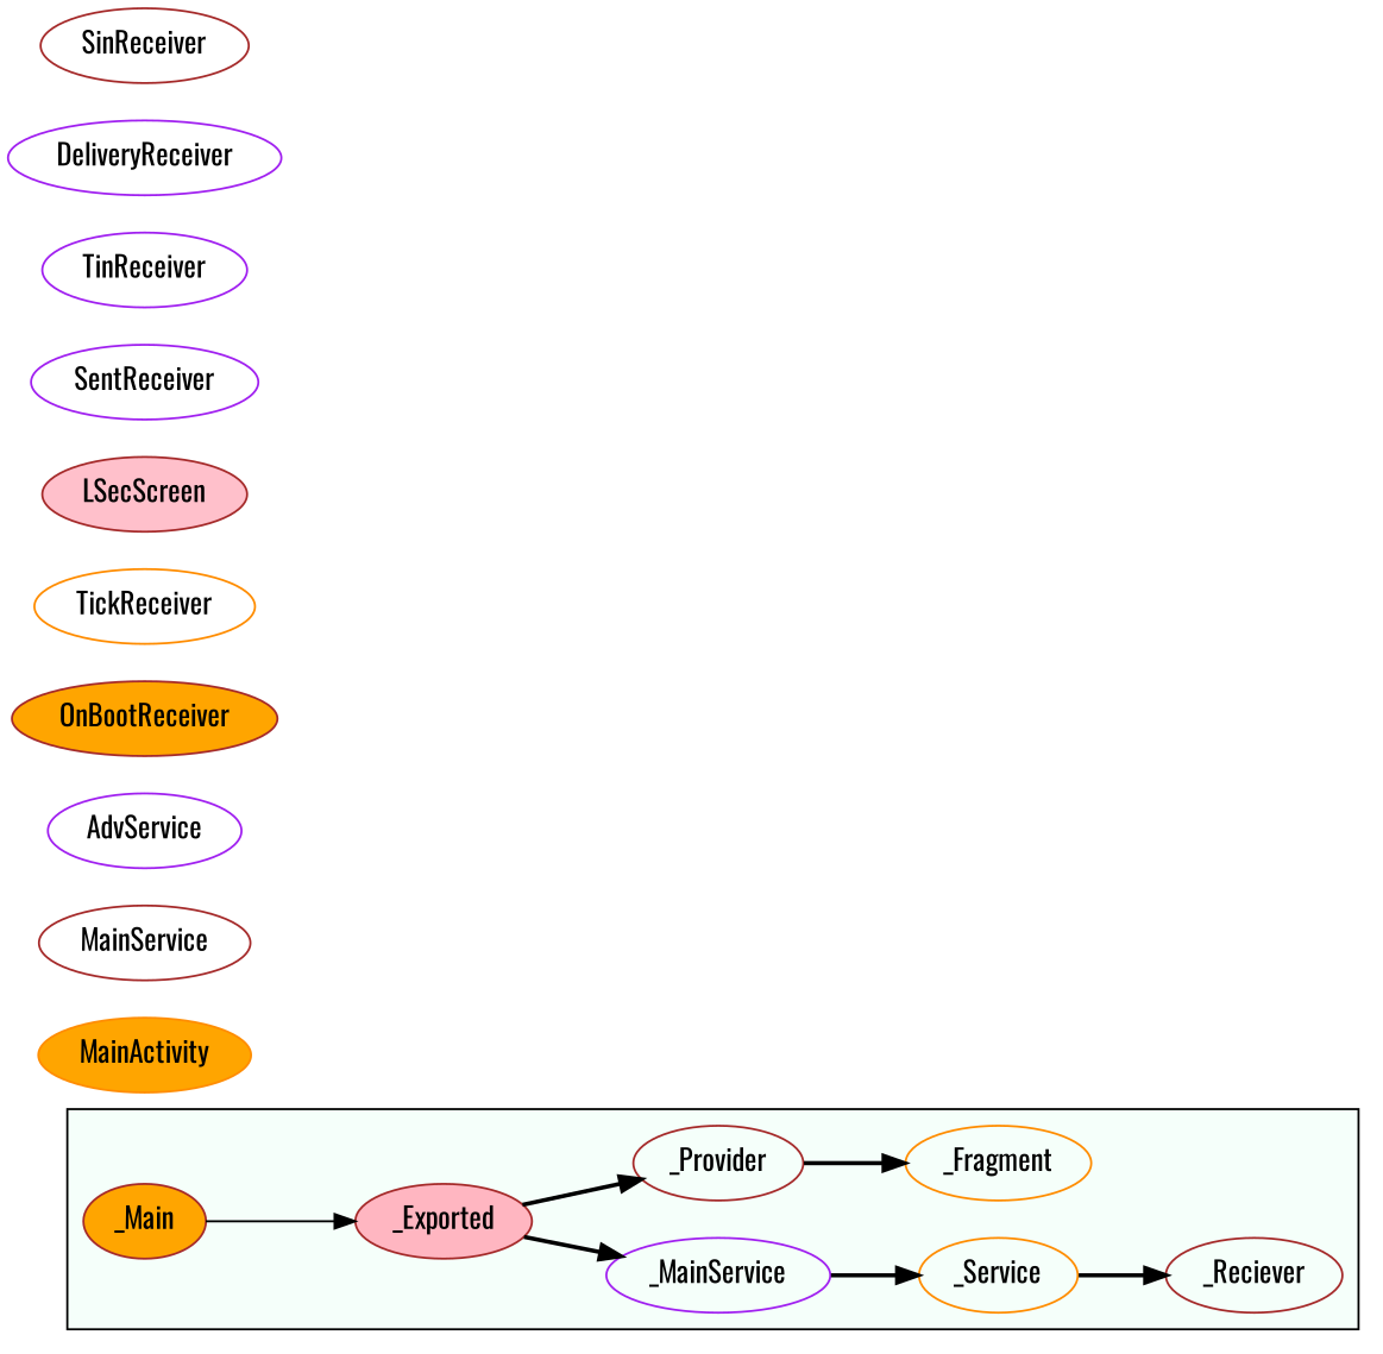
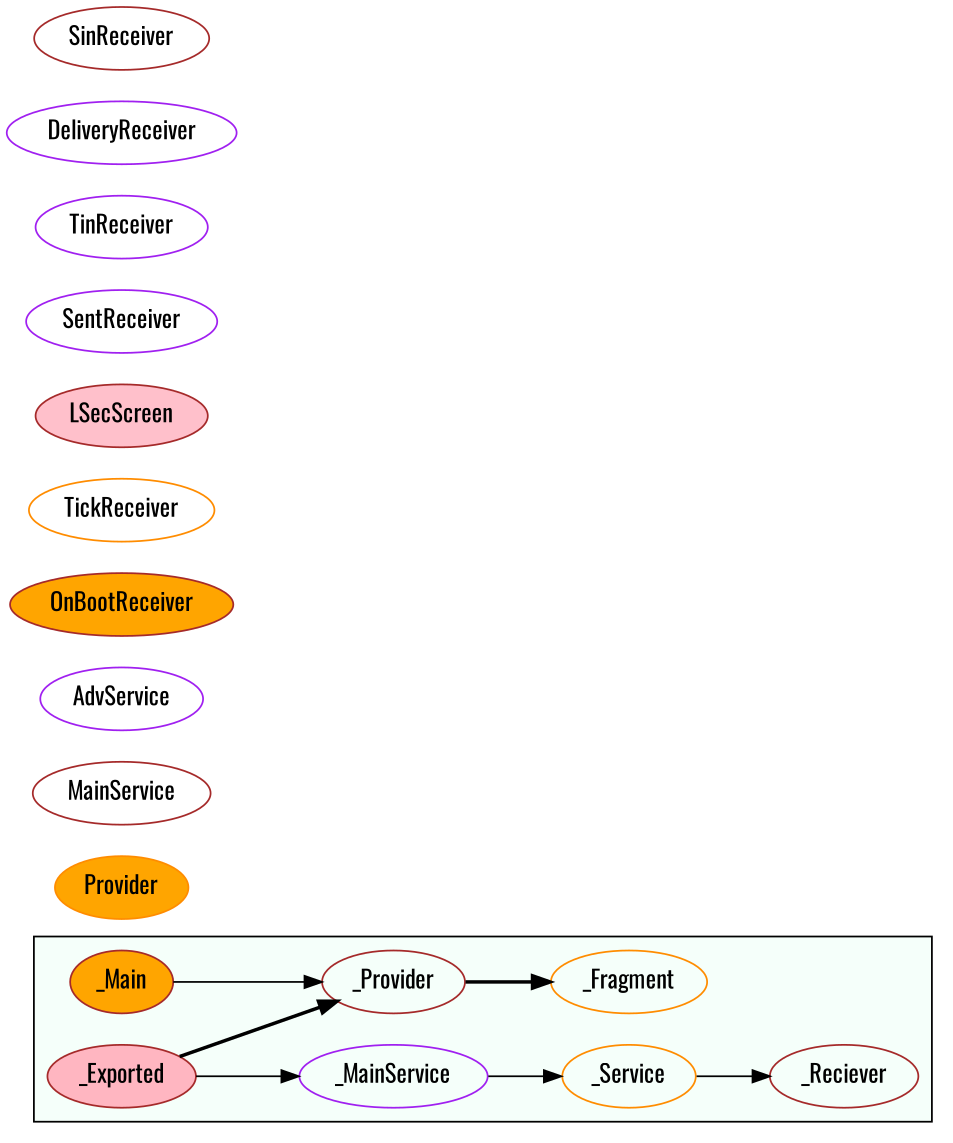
  digraph {
    fontname=Oswald
    rankdir=LR
    node [color=brown fontname=Oswald]
    edge [fontname=Oswald style=solid]
    n1 [color=purple label=_MainService]
    _Service [color=darkorange]
    _Reciever
    _Provider
    _Fragment [color=darkorange]
    _Main [fillcolor=orange style=filled]
    _Exported [fillcolor=lightpink style=filled]
-   MainActivity [color=darkorange fillcolor=orange style=filled]
+   MainActivity [color=darkorange fillcolor=orange style=filled label=Provider]
    MainService
    AdvService [color=purple]
    OnBootReceiver [fillcolor=orange style=filled]
    TickReceiver [color=darkorange]
    LSecScreen [fillcolor=pink style=filled]
    SentReceiver [color=purple]
    TinReceiver [color=purple]
    DeliveryReceiver [color=purple]
    SinReceiver
    subgraph cluster_1 {
      bgcolor=mintcream
      n1
      _Service
      _Reciever
      _Provider
      _Fragment
      _Main
      _Exported
    }
-   n1 -> _Service [style=bold]
-   _Service -> _Reciever [style=bold]
+   n1 -> _Service
+   _Service -> _Reciever
    _Provider -> _Fragment [style=bold]
-   _Main -> _Exported
-   _Exported -> n1 [style=bold]
+   _Main -> _Provider
+   _Exported -> n1
    _Exported -> _Provider [style=bold]
  }
